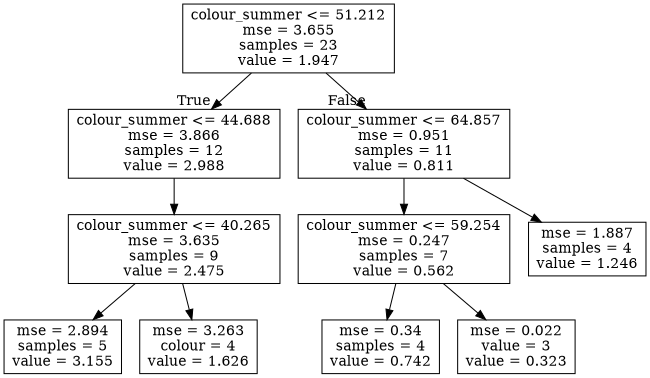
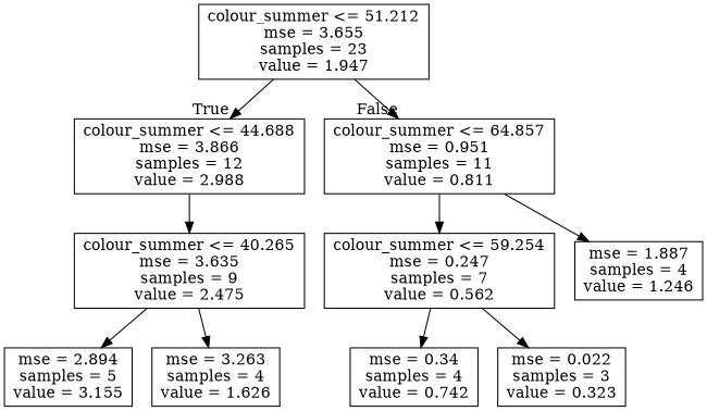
  digraph {
    node [shape=box]
    n1 [label="colour_summer <= 51.212\nmse = 3.655\nsamples = 23\nvalue = 1.947"]
    n2 [label="colour_summer <= 44.688\nmse = 3.866\nsamples = 12\nvalue = 2.988"]
    n3 [label="colour_summer <= 64.857\nmse = 0.951\nsamples = 11\nvalue = 0.811"]
    n4 [label="colour_summer <= 40.265\nmse = 3.635\nsamples = 9\nvalue = 2.475"]
    n5 [label="colour_summer <= 59.254\nmse = 0.247\nsamples = 7\nvalue = 0.562"]
    n6 [label="mse = 1.887\nsamples = 4\nvalue = 1.246"]
    n7 [label="mse = 2.894\nsamples = 5\nvalue = 3.155"]
-   n8 [label="mse = 3.263\ncolour = 4\nvalue = 1.626"]
+   n8 [label="mse = 3.263\nsamples = 4\nvalue = 1.626"]
    n9 [label="mse = 0.34\nsamples = 4\nvalue = 0.742"]
-   n10 [label="mse = 0.022\nvalue = 3\nvalue = 0.323"]
+   n10 [label="mse = 0.022\nsamples = 3\nvalue = 0.323"]
    n1 -> n2 [headlabel=True labelangle=45 labeldistance=2.5]
    n1 -> n3 [headlabel=False labelangle=-45 labeldistance=2.5]
    n2 -> n4
    n3 -> n5
    n3 -> n6
    n4 -> n7
    n4 -> n8
    n5 -> n9
    n5 -> n10
  }
